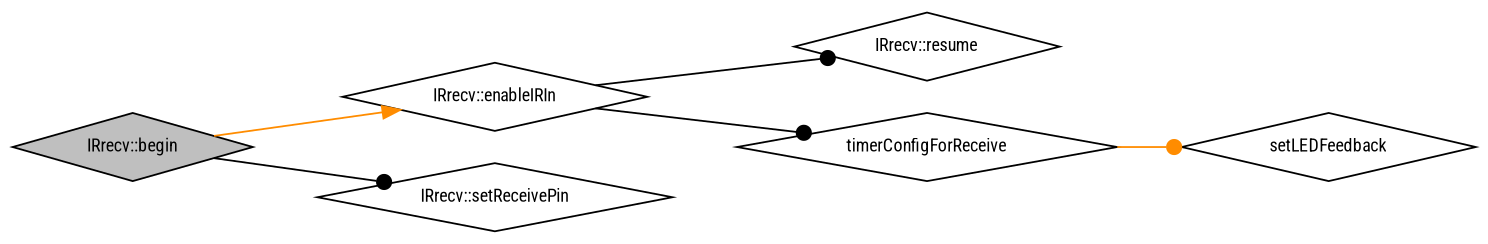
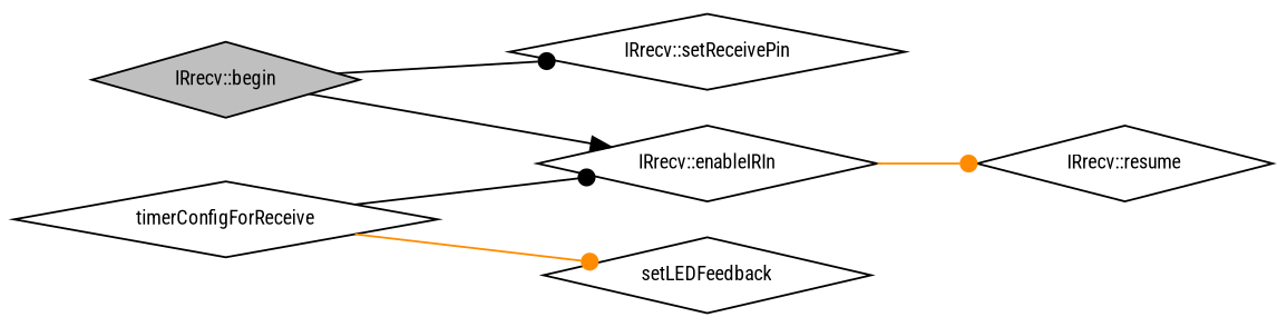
  digraph {
    fontname="Roboto Condensed"
    rankdir=LR
    node [color=black fillcolor=white fontname="Roboto Condensed" fontsize=10 shape=diamond style=filled]
    edge [arrowhead=dot color=black fontname="Roboto Condensed" fontsize=10 labelfontname=Helvetica labelfontsize=10 style=solid]
    n1 [fillcolor=grey75 fontcolor=black height=0.2 label="IRrecv::begin" width=0.4]
    n2 [height=0.2 label="IRrecv::enableIRIn" width=0.4]
    n3 [height=0.2 label="IRrecv::setReceivePin" width=0.4]
    n4 [height=0.2 label="IRrecv::resume" width=0.4]
    n5 [height=0.2 label=timerConfigForReceive width=0.4]
    n6 [height=0.2 label=setLEDFeedback width=0.4]
-   n1 -> n2 [arrowhead=normal color=darkorange]
+   n1 -> n2 [arrowhead=normal]
    n1 -> n3
-   n2 -> n4
-   n2 -> n5
+   n2 -> n4 [color=darkorange]
+   n5 -> n2
    n5 -> n6 [color=darkorange]
  }
